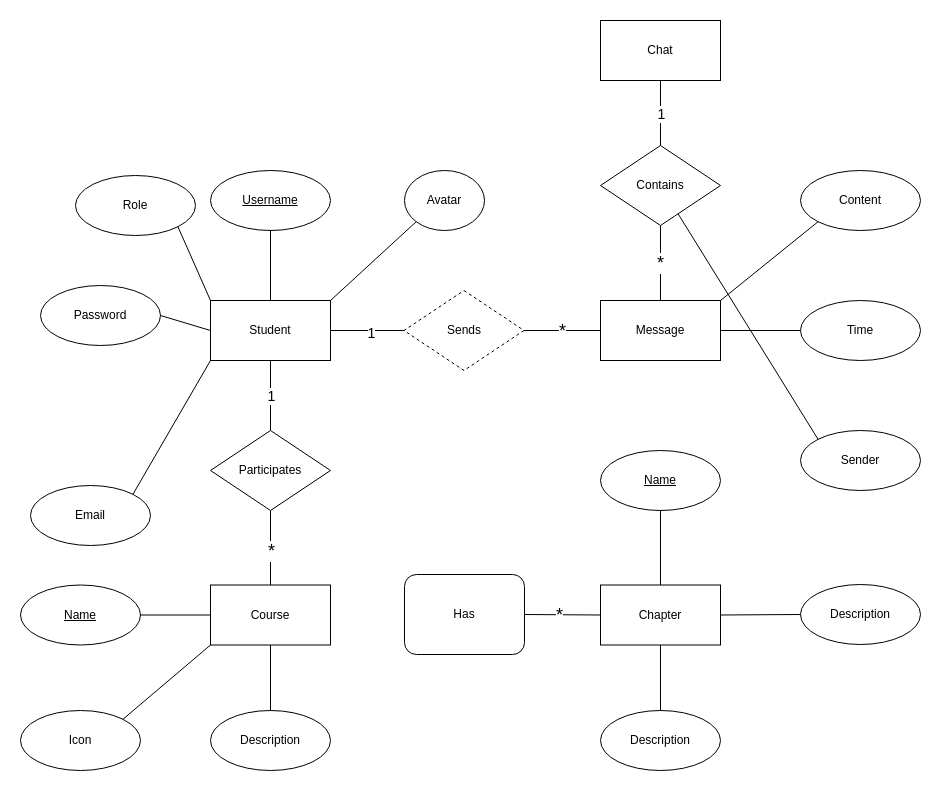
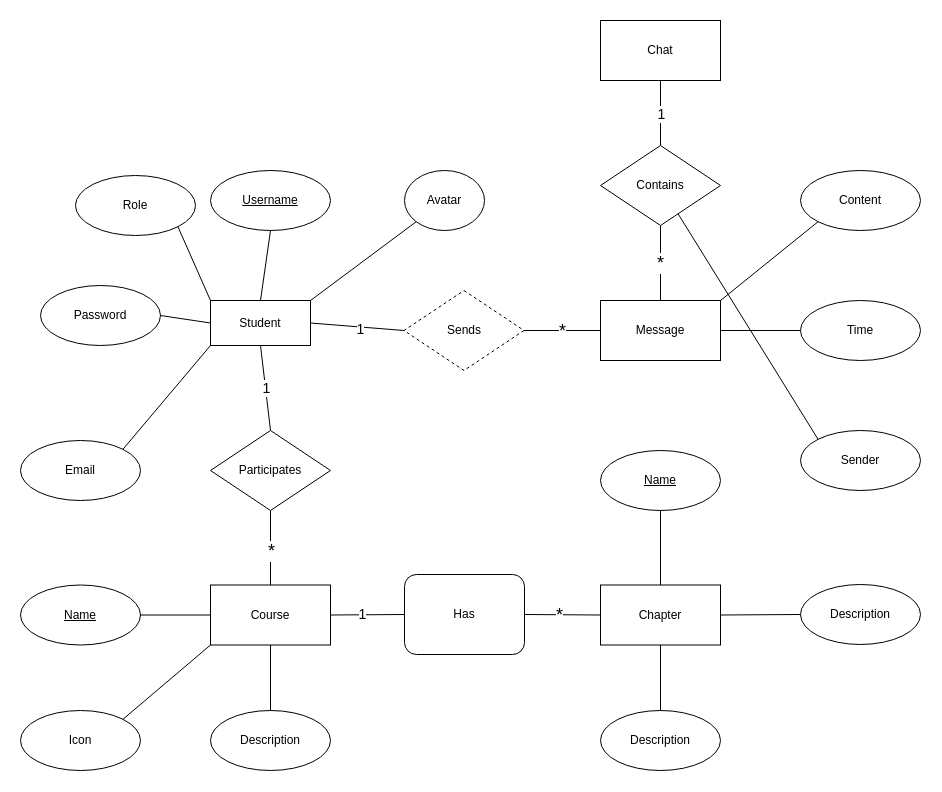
  <mxCell id="0" />
  <mxCell id="1" parent="0" />
- <mxCell id="2" value="Student" style="rounded=0;whiteSpace=wrap;html=1;" parent="1" vertex="1"><mxGeometry x="210" y="300" width="120" height="60" as="geometry" /></mxCell>
+ <mxCell id="2" value="Student" style="rounded=0;whiteSpace=wrap;html=1;" parent="1" vertex="1"><mxGeometry x="210" y="300" width="100" height="45" as="geometry" /></mxCell>
  <mxCell id="3" value="&lt;u&gt;Username&lt;/u&gt;" style="ellipse;whiteSpace=wrap;html=1;" parent="1" vertex="1"><mxGeometry x="210" y="170" width="120" height="60" as="geometry" /></mxCell>
- <mxCell id="4" value="Email" style="ellipse;whiteSpace=wrap;html=1;" parent="1" vertex="1"><mxGeometry x="30" y="485" width="120" height="60" as="geometry" /></mxCell>
+ <mxCell id="4" value="Email" style="ellipse;whiteSpace=wrap;html=1;" parent="1" vertex="1"><mxGeometry x="20" y="440" width="120" height="60" as="geometry" /></mxCell>
  <mxCell id="5" value="Password" style="ellipse;whiteSpace=wrap;html=1;" parent="1" vertex="1"><mxGeometry x="40" y="285" width="120" height="60" as="geometry" /></mxCell>
  <mxCell id="6" value="Participates" style="rhombus;whiteSpace=wrap;html=1;" parent="1" vertex="1"><mxGeometry x="210" y="430" width="120" height="80" as="geometry" /></mxCell>
  <mxCell id="7" value="" style="endArrow=none;html=1;rounded=0;entryX=0.5;entryY=1;entryDx=0;entryDy=0;exitX=0.5;exitY=0;exitDx=0;exitDy=0;" parent="1" source="2" target="3" edge="1"><mxGeometry width="50" height="50" relative="1" as="geometry"><mxPoint x="330" y="360" as="sourcePoint" /><mxPoint x="380" y="310" as="targetPoint" /></mxGeometry></mxCell>
  <mxCell id="8" value="" style="endArrow=none;html=1;rounded=0;exitX=0;exitY=1;exitDx=0;exitDy=0;entryX=1;entryY=0;entryDx=0;entryDy=0;" parent="1" source="2" target="4" edge="1"><mxGeometry width="50" height="50" relative="1" as="geometry"><mxPoint x="330" y="360" as="sourcePoint" /><mxPoint x="380" y="310" as="targetPoint" /></mxGeometry></mxCell>
  <mxCell id="9" value="" style="endArrow=none;html=1;rounded=0;exitX=1;exitY=0.5;exitDx=0;exitDy=0;entryX=0;entryY=0.5;entryDx=0;entryDy=0;" parent="1" source="5" target="2" edge="1"><mxGeometry width="50" height="50" relative="1" as="geometry"><mxPoint x="330" y="360" as="sourcePoint" /><mxPoint x="380" y="310" as="targetPoint" /></mxGeometry></mxCell>
  <mxCell id="10" value="" style="endArrow=none;html=1;rounded=0;exitX=0.5;exitY=1;exitDx=0;exitDy=0;entryX=0.5;entryY=0;entryDx=0;entryDy=0;" parent="1" source="2" target="6" edge="1"><mxGeometry width="50" height="50" relative="1" as="geometry"><mxPoint x="330" y="360" as="sourcePoint" /><mxPoint x="380" y="310" as="targetPoint" /></mxGeometry></mxCell>
  <mxCell id="11" value="1" style="edgeLabel;html=1;align=center;verticalAlign=middle;resizable=0;points=[];fontSize=14;" parent="10" vertex="1" connectable="0"><mxGeometry relative="1" as="geometry"><mxPoint as="offset" /></mxGeometry></mxCell>
  <mxCell id="12" value="Course" style="rounded=0;whiteSpace=wrap;html=1;" parent="1" vertex="1"><mxGeometry x="210" y="584.5" width="120" height="60" as="geometry" /></mxCell>
  <mxCell id="13" value="Description" style="ellipse;whiteSpace=wrap;html=1;" parent="1" vertex="1"><mxGeometry x="210" y="710" width="120" height="60" as="geometry" /></mxCell>
  <mxCell id="14" value="&lt;u&gt;Name&lt;/u&gt;" style="ellipse;whiteSpace=wrap;html=1;" parent="1" vertex="1"><mxGeometry x="20" y="584.5" width="120" height="60" as="geometry" /></mxCell>
  <mxCell id="15" value="" style="endArrow=none;html=1;rounded=0;exitX=0.5;exitY=1;exitDx=0;exitDy=0;entryX=0.5;entryY=0;entryDx=0;entryDy=0;" parent="1" source="12" target="13" edge="1"><mxGeometry width="50" height="50" relative="1" as="geometry"><mxPoint x="330" y="644.5" as="sourcePoint" /><mxPoint x="380" y="594.5" as="targetPoint" /></mxGeometry></mxCell>
  <mxCell id="16" value="" style="endArrow=none;html=1;rounded=0;exitX=1;exitY=0.5;exitDx=0;exitDy=0;entryX=0;entryY=0.5;entryDx=0;entryDy=0;" parent="1" source="14" target="12" edge="1"><mxGeometry width="50" height="50" relative="1" as="geometry"><mxPoint x="330" y="644.5" as="sourcePoint" /><mxPoint x="380" y="594.5" as="targetPoint" /></mxGeometry></mxCell>
  <mxCell id="17" value="Has" style="whiteSpace=wrap;html=1;rounded=1;" parent="1" vertex="1"><mxGeometry x="404" y="574" width="120" height="80" as="geometry" /></mxCell>
+ <mxCell id="18" value="" style="endArrow=none;html=1;rounded=0;entryX=0;entryY=0.5;entryDx=0;entryDy=0;exitX=1;exitY=0.5;exitDx=0;exitDy=0;" parent="1" source="12" target="17" edge="1"><mxGeometry width="50" height="50" relative="1" as="geometry"><mxPoint x="410" y="580" as="sourcePoint" /><mxPoint x="558" y="617" as="targetPoint" /></mxGeometry></mxCell>
+ <mxCell id="19" value="1" style="edgeLabel;html=1;align=center;verticalAlign=middle;resizable=0;points=[];fontSize=14;" parent="18" vertex="1" connectable="0"><mxGeometry x="-0.122" y="1" relative="1" as="geometry"><mxPoint as="offset" /></mxGeometry></mxCell>
  <mxCell id="20" value="&lt;div style=&quot;text-align: start;&quot;&gt;Chapter&lt;/div&gt;" style="rounded=0;whiteSpace=wrap;html=1;" parent="1" vertex="1"><mxGeometry x="600" y="584.5" width="120" height="60" as="geometry" /></mxCell>
  <mxCell id="21" value="Description" style="ellipse;whiteSpace=wrap;html=1;" parent="1" vertex="1"><mxGeometry x="600" y="710" width="120" height="60" as="geometry" /></mxCell>
  <mxCell id="22" value="" style="endArrow=none;html=1;rounded=0;exitX=0.5;exitY=1;exitDx=0;exitDy=0;entryX=0.5;entryY=0;entryDx=0;entryDy=0;" parent="1" source="20" target="21" edge="1"><mxGeometry width="50" height="50" relative="1" as="geometry"><mxPoint x="720" y="644.5" as="sourcePoint" /><mxPoint x="770" y="594.5" as="targetPoint" /></mxGeometry></mxCell>
  <mxCell id="23" value="" style="endArrow=none;html=1;rounded=0;entryX=1;entryY=0.5;entryDx=0;entryDy=0;exitX=0;exitY=0.5;exitDx=0;exitDy=0;" parent="1" source="20" target="17" edge="1"><mxGeometry width="50" height="50" relative="1" as="geometry"><mxPoint x="340" y="625" as="sourcePoint" /><mxPoint x="414" y="624" as="targetPoint" /></mxGeometry></mxCell>
  <mxCell id="24" value="*" style="edgeLabel;html=1;align=center;verticalAlign=middle;resizable=0;points=[];fontSize=18;" parent="23" vertex="1" connectable="0"><mxGeometry x="0.093" relative="1" as="geometry"><mxPoint as="offset" /></mxGeometry></mxCell>
  <mxCell id="25" value="&lt;u&gt;Name&lt;/u&gt;" style="ellipse;whiteSpace=wrap;html=1;" parent="1" vertex="1"><mxGeometry x="600" y="450" width="120" height="60" as="geometry" /></mxCell>
  <mxCell id="26" value="" style="endArrow=none;html=1;rounded=0;entryX=0.5;entryY=0;entryDx=0;entryDy=0;exitX=0.5;exitY=1;exitDx=0;exitDy=0;" parent="1" source="25" target="20" edge="1"><mxGeometry width="50" height="50" relative="1" as="geometry"><mxPoint x="520" y="590" as="sourcePoint" /><mxPoint x="570" y="540" as="targetPoint" /></mxGeometry></mxCell>
  <mxCell id="27" value="Icon" style="ellipse;whiteSpace=wrap;html=1;" parent="1" vertex="1"><mxGeometry x="20" y="710" width="120" height="60" as="geometry" /></mxCell>
  <mxCell id="28" value="" style="endArrow=none;html=1;rounded=0;exitX=0;exitY=1;exitDx=0;exitDy=0;entryX=1;entryY=0;entryDx=0;entryDy=0;" parent="1" source="12" target="27" edge="1"><mxGeometry width="50" height="50" relative="1" as="geometry"><mxPoint x="360" y="700" as="sourcePoint" /><mxPoint x="410" y="650" as="targetPoint" /></mxGeometry></mxCell>
  <mxCell id="29" value="Avatar" style="ellipse;whiteSpace=wrap;html=1;" parent="1" vertex="1"><mxGeometry x="404" y="170" width="80" height="60" as="geometry" /></mxCell>
  <mxCell id="30" value="Role" style="ellipse;whiteSpace=wrap;html=1;" parent="1" vertex="1"><mxGeometry x="75" y="175" width="120" height="60" as="geometry" /></mxCell>
  <mxCell id="31" value="" style="endArrow=none;html=1;rounded=0;entryX=0;entryY=1;entryDx=0;entryDy=0;exitX=1;exitY=0;exitDx=0;exitDy=0;" parent="1" source="2" target="29" edge="1"><mxGeometry width="50" height="50" relative="1" as="geometry"><mxPoint x="350" y="400" as="sourcePoint" /><mxPoint x="400" y="350" as="targetPoint" /></mxGeometry></mxCell>
  <mxCell id="32" value="" style="endArrow=none;html=1;rounded=0;entryX=1;entryY=1;entryDx=0;entryDy=0;exitX=0;exitY=0;exitDx=0;exitDy=0;" parent="1" source="2" target="30" edge="1"><mxGeometry width="50" height="50" relative="1" as="geometry"><mxPoint x="340" y="310" as="sourcePoint" /><mxPoint x="432" y="231" as="targetPoint" /></mxGeometry></mxCell>
  <mxCell id="33" value="&lt;div style=&quot;text-align: start;&quot;&gt;Message&lt;/div&gt;" style="rounded=0;whiteSpace=wrap;html=1;" parent="1" vertex="1"><mxGeometry x="600" y="300" width="120" height="60" as="geometry" /></mxCell>
  <mxCell id="34" value="Content" style="ellipse;whiteSpace=wrap;html=1;" parent="1" vertex="1"><mxGeometry x="800" y="170" width="120" height="60" as="geometry" /></mxCell>
  <mxCell id="35" value="" style="endArrow=none;html=1;rounded=0;entryX=0;entryY=1;entryDx=0;entryDy=0;" parent="1" target="34" edge="1"><mxGeometry width="50" height="50" relative="1" as="geometry"><mxPoint x="720" y="300" as="sourcePoint" /><mxPoint x="820" y="314.5" as="targetPoint" /></mxGeometry></mxCell>
  <mxCell id="36" value="Sender" style="ellipse;whiteSpace=wrap;html=1;" parent="1" vertex="1"><mxGeometry x="800" y="430" width="120" height="60" as="geometry" /></mxCell>
  <mxCell id="37" value="" style="endArrow=none;html=1;rounded=0;exitX=0;exitY=0;exitDx=0;exitDy=0;" parent="1" source="36" target="46" edge="1"><mxGeometry width="50" height="50" relative="1" as="geometry"><mxPoint x="570" y="310" as="sourcePoint" /><mxPoint x="620" y="260" as="targetPoint" /></mxGeometry></mxCell>
  <mxCell id="38" value="Time" style="ellipse;whiteSpace=wrap;html=1;" parent="1" vertex="1"><mxGeometry x="800" y="300" width="120" height="60" as="geometry" /></mxCell>
  <mxCell id="39" value="" style="endArrow=none;html=1;rounded=0;entryX=0;entryY=0.5;entryDx=0;entryDy=0;exitX=1;exitY=0.5;exitDx=0;exitDy=0;" parent="1" source="33" target="38" edge="1"><mxGeometry width="50" height="50" relative="1" as="geometry"><mxPoint x="520" y="300" as="sourcePoint" /><mxPoint x="570" y="250" as="targetPoint" /></mxGeometry></mxCell>
  <mxCell id="40" value="&lt;div style=&quot;text-align: start;&quot;&gt;Chat&lt;/div&gt;" style="rounded=0;whiteSpace=wrap;html=1;" parent="1" vertex="1"><mxGeometry x="600" y="20" width="120" height="60" as="geometry" /></mxCell>
  <mxCell id="41" value="Sends" style="rhombus;whiteSpace=wrap;html=1;dashed=1;" parent="1" vertex="1"><mxGeometry x="403.5" y="290" width="120" height="80" as="geometry" /></mxCell>
  <mxCell id="42" value="" style="endArrow=none;html=1;rounded=0;exitX=1;exitY=0.5;exitDx=0;exitDy=0;entryX=0;entryY=0.5;entryDx=0;entryDy=0;" parent="1" source="2" target="41" edge="1"><mxGeometry width="50" height="50" relative="1" as="geometry"><mxPoint x="280" y="370" as="sourcePoint" /><mxPoint x="280" y="440" as="targetPoint" /></mxGeometry></mxCell>
  <mxCell id="43" value="1" style="edgeLabel;html=1;align=center;verticalAlign=middle;resizable=0;points=[];fontSize=14;" parent="42" vertex="1" connectable="0"><mxGeometry x="0.075" y="-2" relative="1" as="geometry"><mxPoint as="offset" /></mxGeometry></mxCell>
  <mxCell id="44" value="" style="endArrow=none;html=1;rounded=0;exitX=1;exitY=0.5;exitDx=0;exitDy=0;entryX=0;entryY=0.5;entryDx=0;entryDy=0;" parent="1" source="41" target="33" edge="1"><mxGeometry width="50" height="50" relative="1" as="geometry"><mxPoint x="526" y="300" as="sourcePoint" /><mxPoint x="600" y="300" as="targetPoint" /></mxGeometry></mxCell>
  <mxCell id="45" value="*" style="edgeLabel;html=1;align=center;verticalAlign=middle;resizable=0;points=[];fontSize=18;" parent="44" vertex="1" connectable="0"><mxGeometry x="-0.016" relative="1" as="geometry"><mxPoint as="offset" /></mxGeometry></mxCell>
  <mxCell id="46" value="Contains" style="rhombus;whiteSpace=wrap;html=1;" parent="1" vertex="1"><mxGeometry x="600" y="145" width="120" height="80" as="geometry" /></mxCell>
  <mxCell id="47" value="" style="endArrow=none;html=1;rounded=0;entryX=0.5;entryY=0;entryDx=0;entryDy=0;exitX=0.5;exitY=1;exitDx=0;exitDy=0;" parent="1" source="40" target="46" edge="1"><mxGeometry width="50" height="50" relative="1" as="geometry"><mxPoint x="660" y="80" as="sourcePoint" /><mxPoint x="770" y="25" as="targetPoint" /></mxGeometry></mxCell>
  <mxCell id="48" value="1" style="edgeLabel;html=1;align=center;verticalAlign=middle;resizable=0;points=[];fontSize=14;" parent="47" vertex="1" connectable="0"><mxGeometry x="0.001" relative="1" as="geometry"><mxPoint as="offset" /></mxGeometry></mxCell>
  <mxCell id="49" value="" style="endArrow=none;html=1;rounded=0;entryX=0.5;entryY=1;entryDx=0;entryDy=0;exitX=0.5;exitY=0;exitDx=0;exitDy=0;" parent="1" source="33" target="46" edge="1"><mxGeometry width="50" height="50" relative="1" as="geometry"><mxPoint x="660" y="300" as="sourcePoint" /><mxPoint x="658" y="225" as="targetPoint" /></mxGeometry></mxCell>
  <mxCell id="50" value="*" style="edgeLabel;html=1;align=center;verticalAlign=middle;resizable=0;points=[];fontSize=18;" parent="49" vertex="1" connectable="0"><mxGeometry x="0.018" y="1" relative="1" as="geometry"><mxPoint as="offset" /></mxGeometry></mxCell>
  <mxCell id="51" value="" style="endArrow=none;html=1;rounded=0;exitX=0.5;exitY=1;exitDx=0;exitDy=0;entryX=0.5;entryY=0;entryDx=0;entryDy=0;" parent="1" source="6" target="12" edge="1"><mxGeometry width="50" height="50" relative="1" as="geometry"><mxPoint x="360" y="450" as="sourcePoint" /><mxPoint x="410" y="400" as="targetPoint" /></mxGeometry></mxCell>
  <mxCell id="52" value="*" style="edgeLabel;align=center;verticalAlign=middle;resizable=0;points=[];fontSize=18;labelBorderColor=none;textShadow=0;html=1;spacingTop=0;spacing=2;" parent="51" vertex="1" connectable="0"><mxGeometry relative="1" as="geometry"><mxPoint y="3" as="offset" /></mxGeometry></mxCell>
  <mxCell id="53" value="Description" style="ellipse;whiteSpace=wrap;html=1;" vertex="1" parent="1"><mxGeometry x="800" y="584" width="120" height="60" as="geometry" /></mxCell>
  <mxCell id="54" value="" style="endArrow=none;html=1;rounded=0;entryX=1;entryY=0.5;entryDx=0;entryDy=0;exitX=0;exitY=0.5;exitDx=0;exitDy=0;" edge="1" parent="1" source="53" target="20"><mxGeometry width="50" height="50" relative="1" as="geometry"><mxPoint x="670" y="520" as="sourcePoint" /><mxPoint x="670" y="595" as="targetPoint" /></mxGeometry></mxCell>
